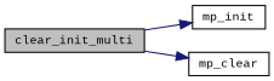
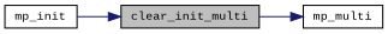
  digraph {
    fontname="Liberation Mono"
    rankdir=LR
    node [color=black fillcolor=white fontname="Liberation Mono" fontsize=10 shape=record style=filled]
    edge [color=midnightblue fontname="Liberation Mono" fontsize=10 labelfontname=Helvetica labelfontsize=10 style=solid]
    n1 [fillcolor=grey75 fontcolor=black height=0.2 label=clear_init_multi width=0.4]
    n2 [height=0.2 label=mp_init width=0.4]
-   n3 [height=0.2 label=mp_clear width=0.4]
-   n1 -> n2
+   n3 [height=0.2 label=mp_multi width=0.4]
+   n2 -> n1
    n1 -> n3
  }
